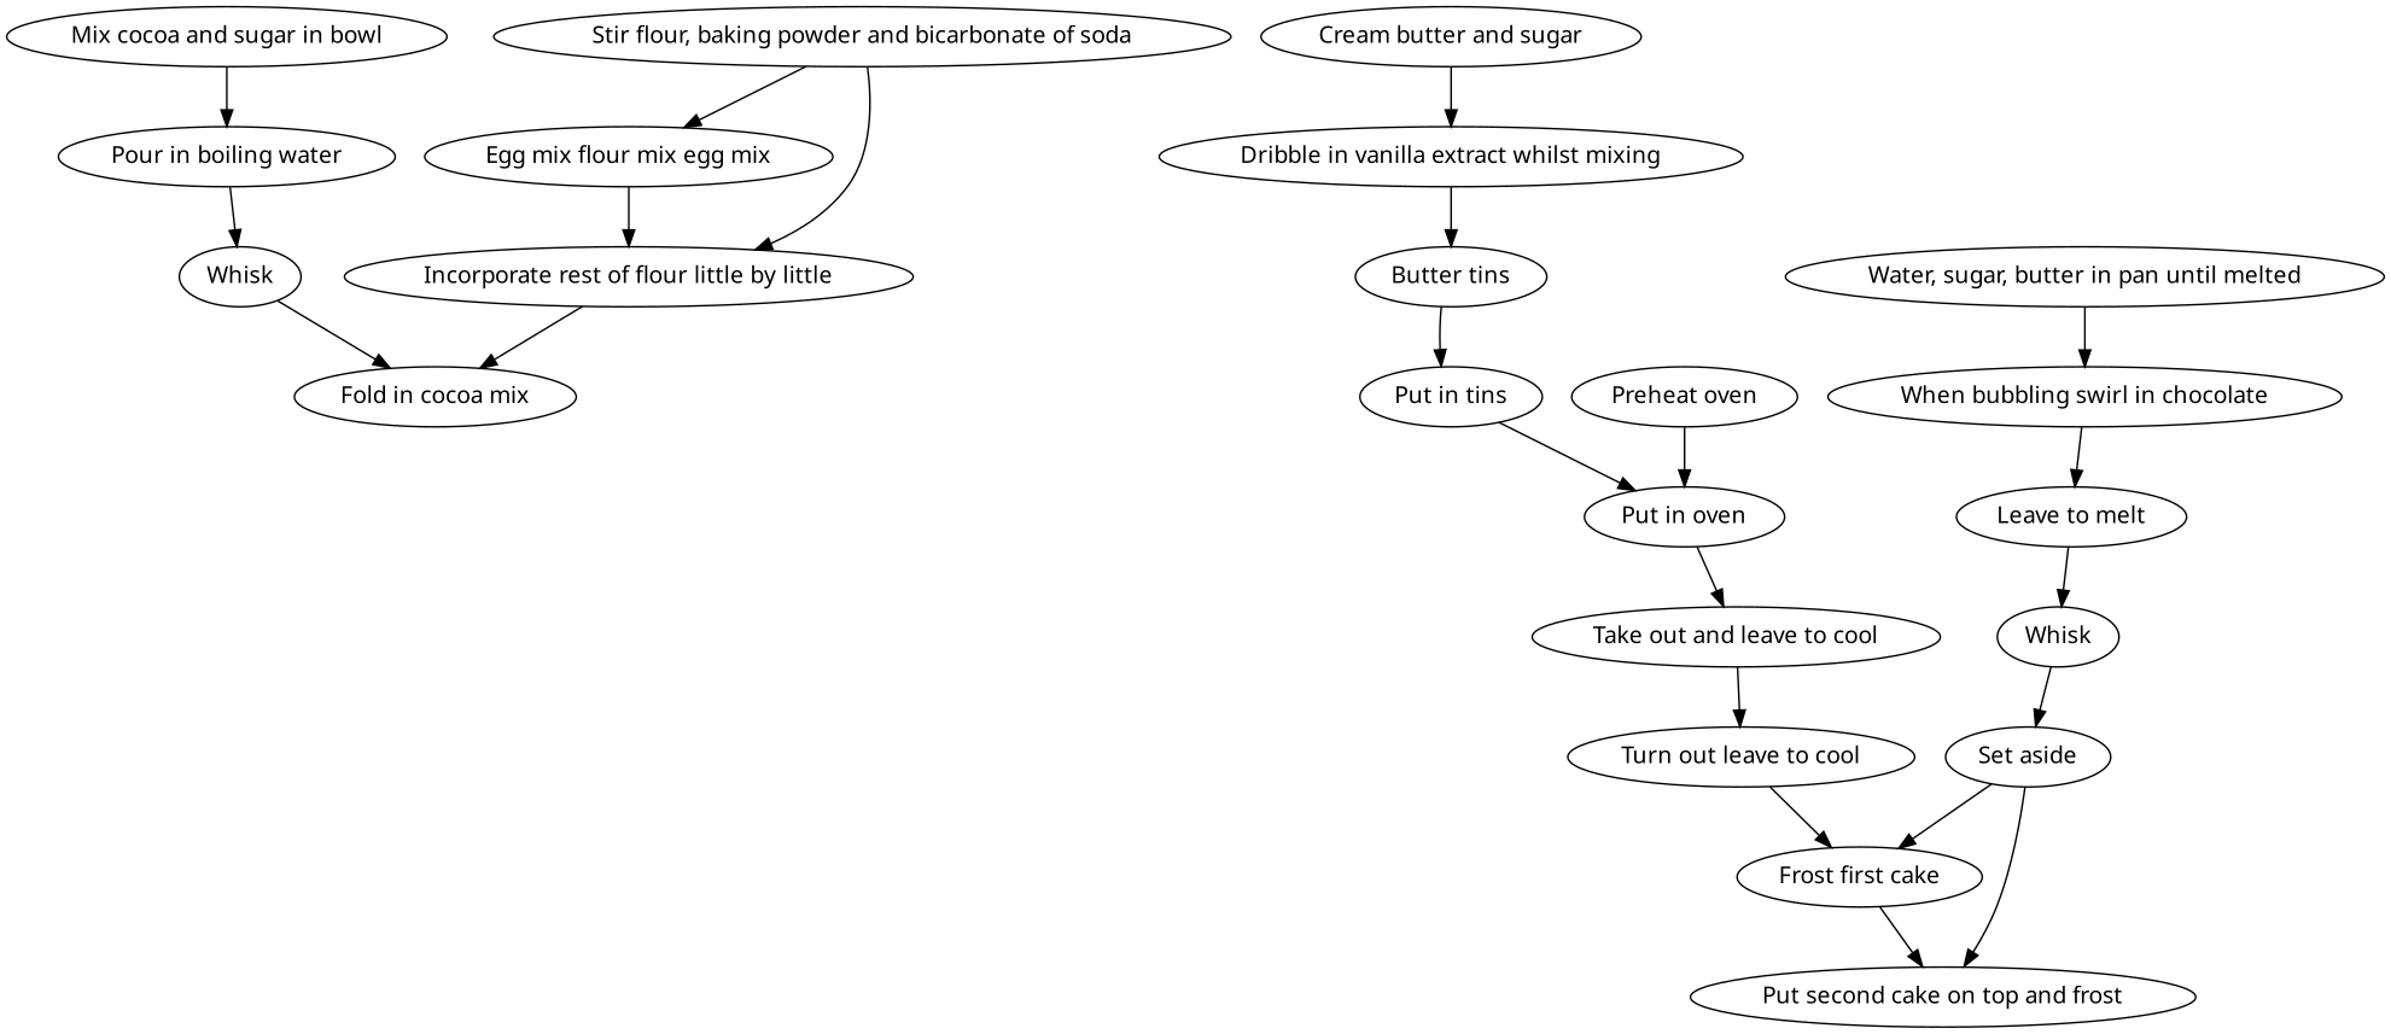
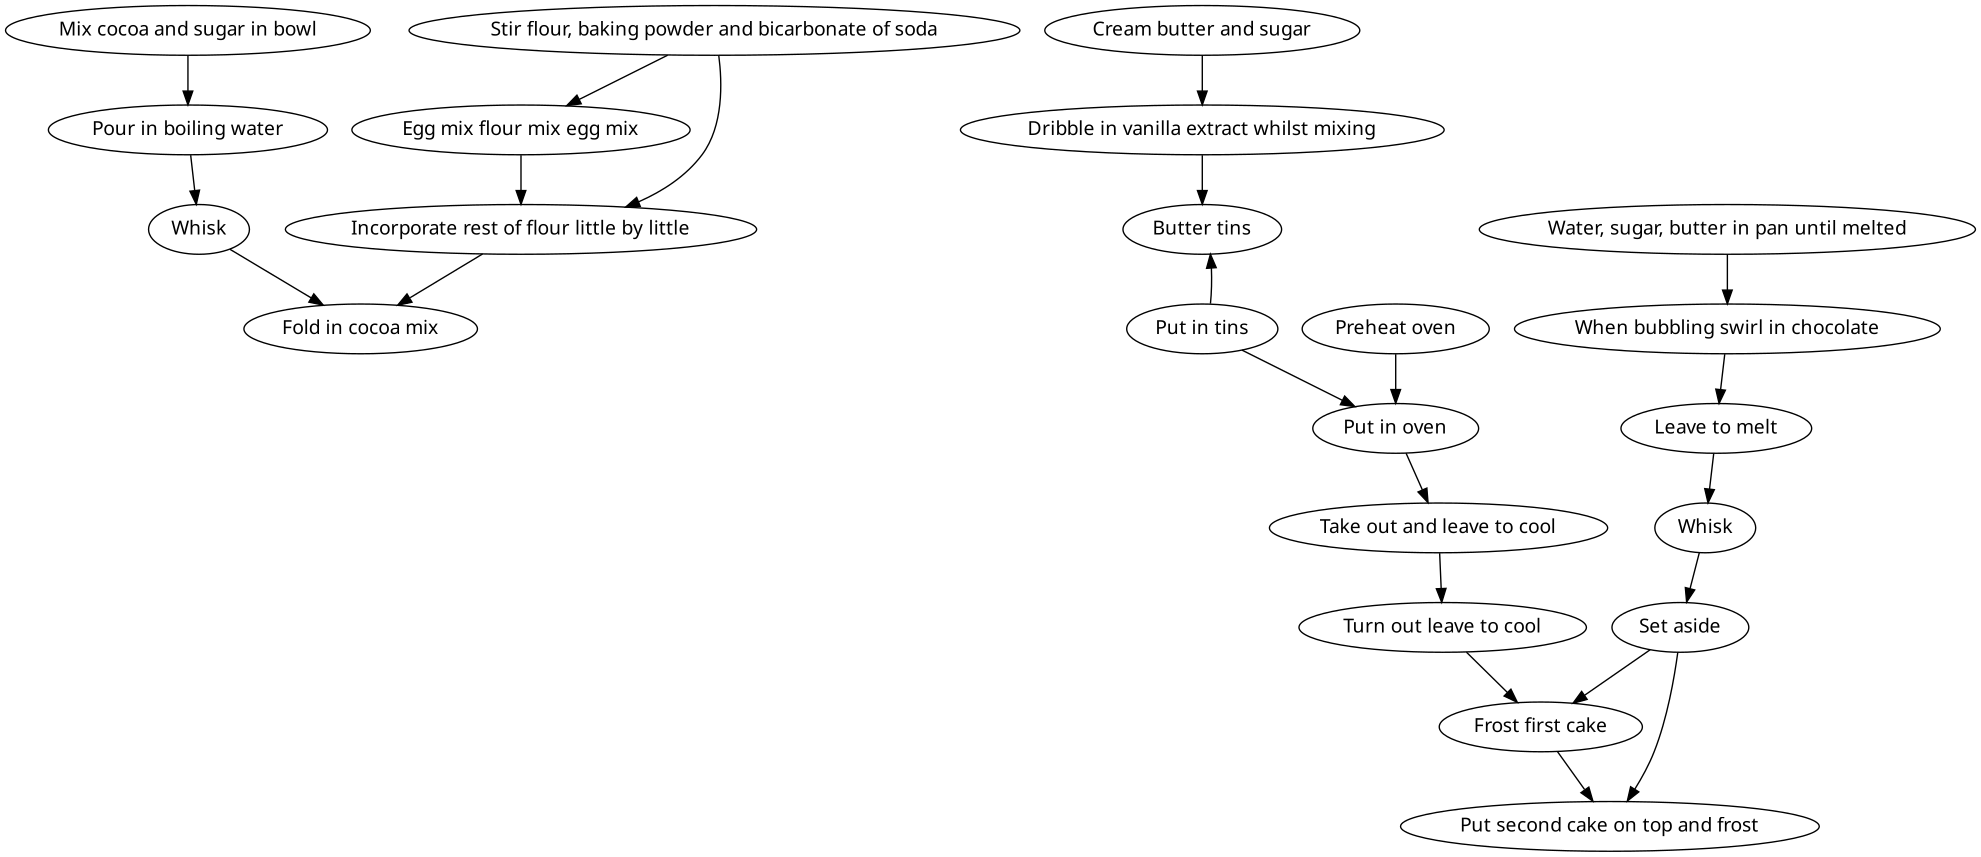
  digraph {
    fontname="Noto Sans"
    node [fontname="Noto Sans"]
    edge [fontname="Noto Sans"]
    n1 [label="Mix cocoa and sugar in bowl"]
    n2 [label="Pour in boiling water"]
    n3 [label=Whisk]
    n4 [label="Cream butter and sugar"]
    n5 [label="Dribble in vanilla extract whilst mixing"]
    n6 [label="Butter tins"]
    n7 [label="Stir flour, baking powder and bicarbonate of soda"]
    n8 [label="Egg mix flour mix egg mix"]
    n9 [label="Incorporate rest of flour little by little"]
    n10 [label="Fold in cocoa mix"]
    n11 [label="Put in tins"]
    n12 [label="Put in oven"]
    n13 [label="Preheat oven"]
    n14 [label="Take out and leave to cool"]
    n15 [label="Turn out leave to cool"]
    n16 [label="Water, sugar, butter in pan until melted"]
    n17 [label="When bubbling swirl in chocolate"]
    n18 [label="Leave to melt"]
    n19 [label="Frost first cake"]
    n20 [label=Whisk]
    n21 [label="Put second cake on top and frost"]
    n22 [label="Set aside"]
    n1 -> n2
    n2 -> n3
    n3 -> n10
    n4 -> n5
    n5 -> n6
-   n6 -> n11
+   n11 -> n6
    n7 -> n8
    n7 -> n9
    n8 -> n9
    n9 -> n10
    n11 -> n12
    n12 -> n14
    n13 -> n12
    n14 -> n15
    n15 -> n19
    n16 -> n17
    n17 -> n18
    n18 -> n20
    n19 -> n21
    n20 -> n22
    n22 -> n19
    n22 -> n21
  }
